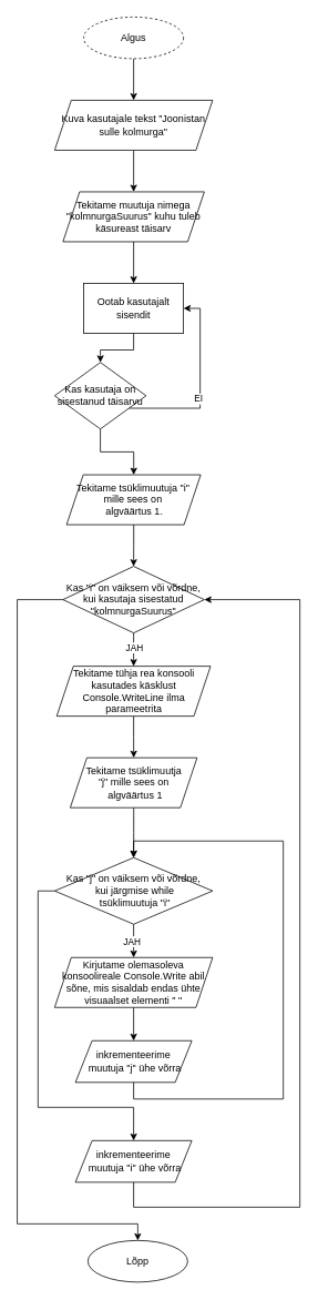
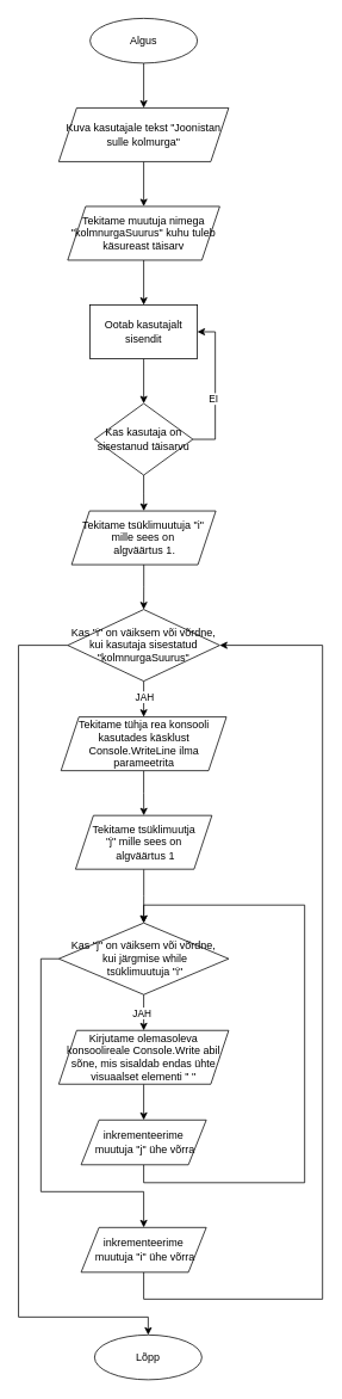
  <mxCell id="0" />
  <mxCell id="1" parent="0" />
  <mxCell id="2" value="" style="edgeStyle=orthogonalEdgeStyle;rounded=0;orthogonalLoop=1;jettySize=auto;html=1;" edge="1" parent="1" source="3" target="5"><mxGeometry relative="1" as="geometry" /></mxCell>
- <mxCell id="3" value="Algus" style="ellipse;whiteSpace=wrap;html=1;dashed=1;" vertex="1" parent="1"><mxGeometry x="100" y="20" width="120" height="50" as="geometry" /></mxCell>
+ <mxCell id="3" value="Algus" style="ellipse;whiteSpace=wrap;html=1;" vertex="1" parent="1"><mxGeometry x="100" y="20" width="120" height="50" as="geometry" /></mxCell>
  <mxCell id="4" value="" style="edgeStyle=orthogonalEdgeStyle;rounded=0;orthogonalLoop=1;jettySize=auto;html=1;" edge="1" parent="1" source="5" target="9"><mxGeometry relative="1" as="geometry" /></mxCell>
  <mxCell id="5" value="Kuva kasutajale tekst &quot;Joonistan sulle kolmurga&quot;" style="shape=parallelogram;perimeter=parallelogramPerimeter;whiteSpace=wrap;html=1;fixedSize=1;" vertex="1" parent="1"><mxGeometry x="65" y="120" width="190" height="60" as="geometry" /></mxCell>
  <mxCell id="6" value="" style="edgeStyle=orthogonalEdgeStyle;rounded=0;orthogonalLoop=1;jettySize=auto;html=1;" edge="1" parent="1" source="7" target="19"><mxGeometry relative="1" as="geometry" /></mxCell>
  <mxCell id="7" value="Tekitame tsüklimuutuja&amp;nbsp;&lt;span style=&quot;background-color: transparent; color: light-dark(rgb(0, 0, 0), rgb(255, 255, 255));&quot;&gt;&quot;i&quot;&lt;/span&gt;&lt;div&gt;&lt;div&gt;mille sees on&lt;/div&gt;&lt;div&gt;&amp;nbsp;algväärtus 1.&lt;/div&gt;&lt;/div&gt;" style="shape=parallelogram;perimeter=parallelogramPerimeter;whiteSpace=wrap;html=1;fixedSize=1;" vertex="1" parent="1"><mxGeometry x="79.38" y="570" width="161.25" height="60" as="geometry" /></mxCell>
  <mxCell id="8" value="" style="edgeStyle=orthogonalEdgeStyle;rounded=0;orthogonalLoop=1;jettySize=auto;html=1;" edge="1" parent="1" source="9" target="11"><mxGeometry relative="1" as="geometry" /></mxCell>
  <mxCell id="9" value="Tekitame muutuja nimega &quot;kolmnurgaSuurus&quot; kuhu tuleb käsureast täisarv" style="shape=parallelogram;perimeter=parallelogramPerimeter;whiteSpace=wrap;html=1;fixedSize=1;" vertex="1" parent="1"><mxGeometry x="75" y="230" width="170" height="60" as="geometry" /></mxCell>
  <mxCell id="10" value="" style="edgeStyle=orthogonalEdgeStyle;rounded=0;orthogonalLoop=1;jettySize=auto;html=1;" edge="1" parent="1" source="11" target="15"><mxGeometry relative="1" as="geometry" /></mxCell>
  <mxCell id="11" value="Ootab kasutajalt sisendit" style="whiteSpace=wrap;html=1;" vertex="1" parent="1"><mxGeometry x="100" y="340" width="120" height="60" as="geometry" /></mxCell>
  <mxCell id="12" style="edgeStyle=orthogonalEdgeStyle;rounded=0;orthogonalLoop=1;jettySize=auto;html=1;entryX=1;entryY=0.5;entryDx=0;entryDy=0;" edge="1" parent="1" source="15" target="11"><mxGeometry relative="1" as="geometry"><mxPoint x="280" y="480" as="targetPoint" /><Array as="points"><mxPoint x="240" y="490" /><mxPoint x="240" y="370" /></Array></mxGeometry></mxCell>
  <mxCell id="13" value="EI" style="edgeLabel;html=1;align=center;verticalAlign=middle;resizable=0;points=[];" vertex="1" connectable="0" parent="12"><mxGeometry x="-0.139" y="3" relative="1" as="geometry"><mxPoint as="offset" /></mxGeometry></mxCell>
  <mxCell id="14" value="" style="edgeStyle=orthogonalEdgeStyle;rounded=0;orthogonalLoop=1;jettySize=auto;html=1;" edge="1" parent="1" source="15" target="7"><mxGeometry relative="1" as="geometry" /></mxCell>
- <mxCell id="15" value="Kas kasutaja on sisestanud täisarvu" style="rhombus;whiteSpace=wrap;html=1;" vertex="1" parent="1"><mxGeometry x="65" y="435" width="110" height="80" as="geometry" /></mxCell>
+ <mxCell id="15" value="Kas kasutaja on sisestanud täisarvu" style="rhombus;whiteSpace=wrap;html=1;" vertex="1" parent="1"><mxGeometry x="105" y="450" width="110" height="80" as="geometry" /></mxCell>
  <mxCell id="16" value="" style="edgeStyle=orthogonalEdgeStyle;rounded=0;orthogonalLoop=1;jettySize=auto;html=1;" edge="1" parent="1" source="19" target="21"><mxGeometry relative="1" as="geometry" /></mxCell>
  <mxCell id="17" value="JAH" style="edgeLabel;html=1;align=center;verticalAlign=middle;resizable=0;points=[];" vertex="1" connectable="0" parent="16"><mxGeometry x="-0.15" relative="1" as="geometry"><mxPoint as="offset" /></mxGeometry></mxCell>
  <mxCell id="18" style="edgeStyle=orthogonalEdgeStyle;rounded=0;orthogonalLoop=1;jettySize=auto;html=1;entryX=0.5;entryY=0;entryDx=0;entryDy=0;" edge="1" parent="1" source="19" target="34"><mxGeometry relative="1" as="geometry"><mxPoint x="85" y="695" as="sourcePoint" /><mxPoint x="175" y="1465" as="targetPoint" /><Array as="points"><mxPoint x="20" y="720" /><mxPoint x="20" y="1470" /><mxPoint x="165" y="1470" /></Array></mxGeometry></mxCell>
  <mxCell id="19" value="Kas &quot;i&quot; on väiksem või võrdne, kui kasutaja sisestatud &quot;kolmnurgaSuurus&quot;" style="rhombus;whiteSpace=wrap;html=1;" vertex="1" parent="1"><mxGeometry x="75" y="680" width="170" height="80" as="geometry" /></mxCell>
  <mxCell id="20" value="" style="edgeStyle=orthogonalEdgeStyle;rounded=0;orthogonalLoop=1;jettySize=auto;html=1;" edge="1" parent="1" source="21" target="23"><mxGeometry relative="1" as="geometry" /></mxCell>
  <mxCell id="21" value="Tekitame tühja rea konsooli kasutades käsklust Console.WriteLine ilma parameetrita" style="shape=parallelogram;perimeter=parallelogramPerimeter;whiteSpace=wrap;html=1;fixedSize=1;" vertex="1" parent="1"><mxGeometry x="67.5" y="800" width="185" height="60" as="geometry" /></mxCell>
  <mxCell id="22" value="" style="edgeStyle=orthogonalEdgeStyle;rounded=0;orthogonalLoop=1;jettySize=auto;html=1;" edge="1" parent="1" source="23" target="27"><mxGeometry relative="1" as="geometry" /></mxCell>
  <mxCell id="23" value="Tekitame tsüklimuutja&lt;div&gt;&quot;j&quot; mille sees on&lt;/div&gt;&lt;div&gt;&amp;nbsp;algväärtus 1&lt;/div&gt;" style="shape=parallelogram;perimeter=parallelogramPerimeter;whiteSpace=wrap;html=1;fixedSize=1;" vertex="1" parent="1"><mxGeometry x="83.76" y="910" width="152.5" height="60" as="geometry" /></mxCell>
  <mxCell id="24" value="" style="edgeStyle=orthogonalEdgeStyle;rounded=0;orthogonalLoop=1;jettySize=auto;html=1;" edge="1" parent="1" source="27" target="29"><mxGeometry relative="1" as="geometry" /></mxCell>
  <mxCell id="25" value="JAH" style="edgeLabel;html=1;align=center;verticalAlign=middle;resizable=0;points=[];" vertex="1" connectable="0" parent="24"><mxGeometry y="-3" relative="1" as="geometry"><mxPoint as="offset" /></mxGeometry></mxCell>
  <mxCell id="26" style="edgeStyle=orthogonalEdgeStyle;rounded=0;orthogonalLoop=1;jettySize=auto;html=1;exitX=0;exitY=0.5;exitDx=0;exitDy=0;entryX=0.5;entryY=0;entryDx=0;entryDy=0;" edge="1" parent="1" source="27" target="33"><mxGeometry relative="1" as="geometry"><mxPoint x="160" y="1390" as="targetPoint" /><Array as="points"><mxPoint x="45" y="1070" /><mxPoint x="45" y="1330" /><mxPoint x="160" y="1330" /></Array></mxGeometry></mxCell>
  <mxCell id="27" value="Kas &quot;j&quot; on väiksem või võrdne,&lt;div&gt;&amp;nbsp;kui järgmise while&lt;/div&gt;&lt;div&gt;&amp;nbsp;tsüklimuutuja &quot;i&quot;&lt;/div&gt;" style="rhombus;whiteSpace=wrap;html=1;" vertex="1" parent="1"><mxGeometry x="65.01" y="1030" width="189.99" height="80" as="geometry" /></mxCell>
  <mxCell id="28" value="" style="edgeStyle=orthogonalEdgeStyle;rounded=0;orthogonalLoop=1;jettySize=auto;html=1;" edge="1" parent="1" source="29" target="31"><mxGeometry relative="1" as="geometry" /></mxCell>
  <mxCell id="29" value="Kirjutame olemasoleva konsoolireale Console.Write abil sõne, mis sisaldab endas ühte visuaalset elementi &quot; &quot;" style="shape=parallelogram;perimeter=parallelogramPerimeter;whiteSpace=wrap;html=1;fixedSize=1;" vertex="1" parent="1"><mxGeometry x="65.01" y="1150" width="190.01" height="60" as="geometry" /></mxCell>
  <mxCell id="30" style="edgeStyle=orthogonalEdgeStyle;rounded=0;orthogonalLoop=1;jettySize=auto;html=1;entryX=0.5;entryY=0;entryDx=0;entryDy=0;" edge="1" parent="1" source="31" target="27"><mxGeometry relative="1" as="geometry"><mxPoint x="340" y="1080" as="targetPoint" /><Array as="points"><mxPoint x="160" y="1320" /><mxPoint x="340" y="1320" /><mxPoint x="340" y="1010" /><mxPoint x="160" y="1010" /></Array></mxGeometry></mxCell>
  <mxCell id="31" value="inkrementeerime&lt;div&gt;&amp;nbsp;muutuja &quot;j&quot; ühe võrra&lt;/div&gt;" style="shape=parallelogram;perimeter=parallelogramPerimeter;whiteSpace=wrap;html=1;fixedSize=1;" vertex="1" parent="1"><mxGeometry x="90.02" y="1250" width="139.98" height="50" as="geometry" /></mxCell>
  <mxCell id="32" style="edgeStyle=orthogonalEdgeStyle;rounded=0;orthogonalLoop=1;jettySize=auto;html=1;entryX=1;entryY=0.5;entryDx=0;entryDy=0;" edge="1" parent="1" source="33" target="19"><mxGeometry relative="1" as="geometry"><mxPoint x="350" y="950" as="targetPoint" /><Array as="points"><mxPoint x="160" y="1450" /><mxPoint x="360" y="1450" /><mxPoint x="360" y="720" /></Array></mxGeometry></mxCell>
  <mxCell id="33" value="inkrementeerime&lt;div&gt;&amp;nbsp;muutuja &quot;i&quot; ühe võrra&lt;/div&gt;" style="shape=parallelogram;perimeter=parallelogramPerimeter;whiteSpace=wrap;html=1;fixedSize=1;" vertex="1" parent="1"><mxGeometry x="90.02" y="1370" width="139.98" height="50" as="geometry" /></mxCell>
  <mxCell id="34" value="Lõpp" style="ellipse;whiteSpace=wrap;html=1;" vertex="1" parent="1"><mxGeometry x="105" y="1490" width="120" height="50" as="geometry" /></mxCell>
